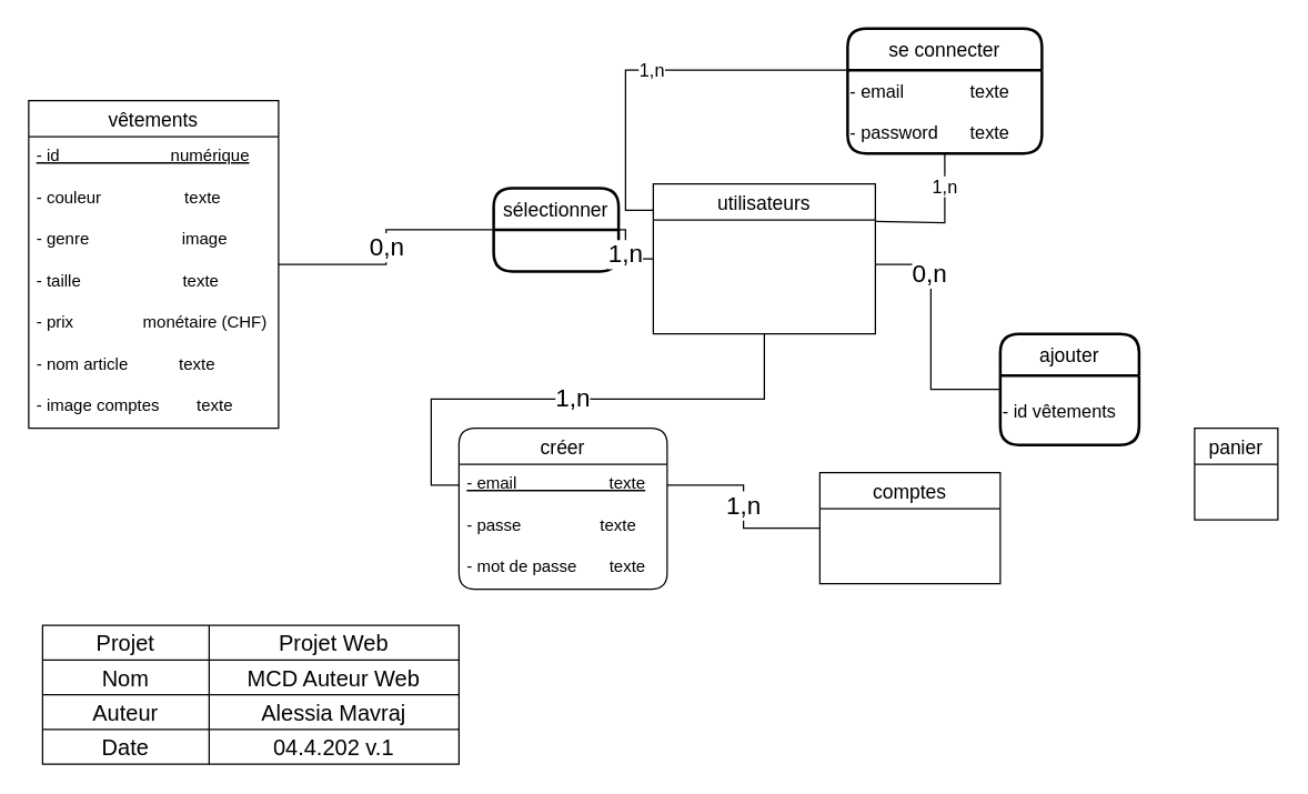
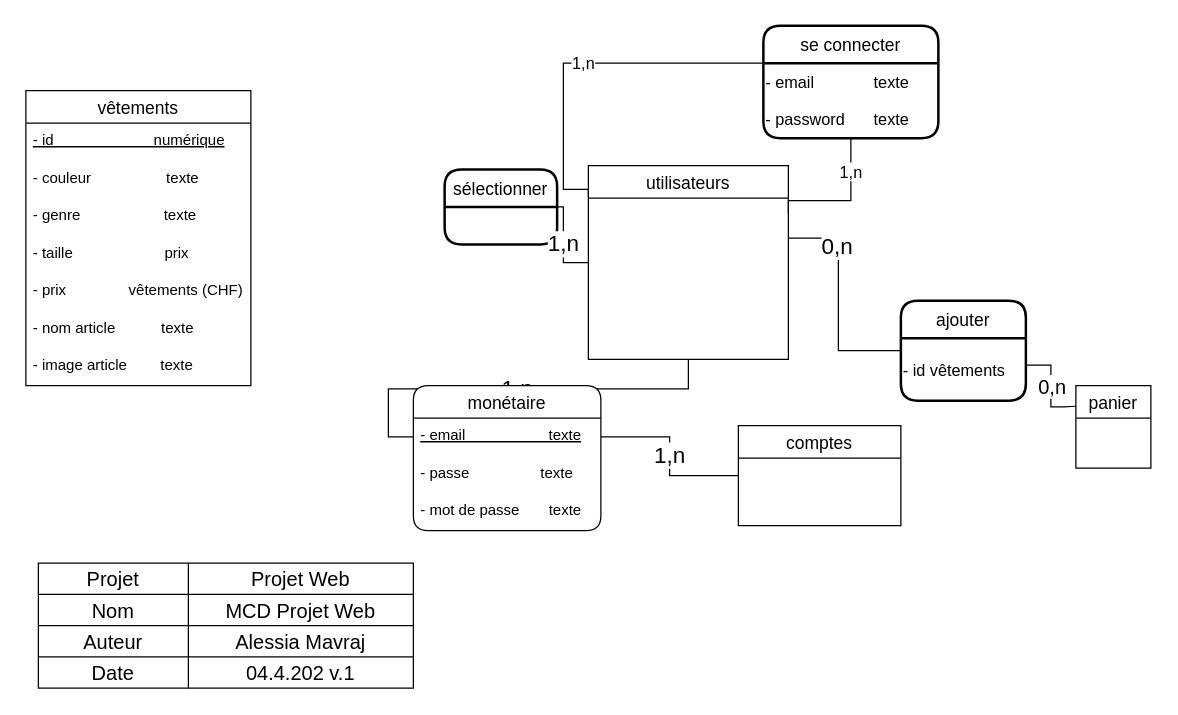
  <mxCell id="0" />
  <mxCell id="1" parent="0" />
  <mxCell id="2" value="sélectionner" style="swimlane;childLayout=stackLayout;horizontal=1;startSize=30;horizontalStack=0;rounded=1;fontSize=14;fontStyle=0;strokeWidth=2;resizeParent=0;resizeLast=1;shadow=0;dashed=0;align=center;" vertex="1" parent="1"><mxGeometry x="355" y="135" width="90" height="60" as="geometry" /></mxCell>
- <mxCell id="3" value="0,n" style="edgeStyle=orthogonalEdgeStyle;rounded=0;orthogonalLoop=1;jettySize=auto;html=1;entryX=0;entryY=0.5;entryDx=0;entryDy=0;fontSize=18;endArrow=none;endFill=0;" edge="1" parent="1" source="4" target="2"><mxGeometry relative="1" as="geometry" /></mxCell>
  <mxCell id="4" value="vêtements" style="swimlane;fontStyle=0;childLayout=stackLayout;horizontal=1;startSize=26;horizontalStack=0;resizeParent=1;resizeParentMax=0;resizeLast=0;collapsible=1;marginBottom=0;align=center;fontSize=14;" vertex="1" parent="1"><mxGeometry x="20" y="72" width="180" height="236" as="geometry" /></mxCell>
  <mxCell id="5" value="- id                        numérique" style="text;strokeColor=none;fillColor=none;spacingLeft=4;spacingRight=4;overflow=hidden;rotatable=0;points=[[0,0.5],[1,0.5]];portConstraint=eastwest;fontSize=12;fontStyle=4" vertex="1" parent="4"><mxGeometry y="26" width="180" height="30" as="geometry" /></mxCell>
  <mxCell id="6" value="- couleur                  texte" style="text;strokeColor=none;fillColor=none;spacingLeft=4;spacingRight=4;overflow=hidden;rotatable=0;points=[[0,0.5],[1,0.5]];portConstraint=eastwest;fontSize=12;" vertex="1" parent="4"><mxGeometry y="56" width="180" height="30" as="geometry" /></mxCell>
- <mxCell id="7" value="- genre                    image" style="text;strokeColor=none;fillColor=none;spacingLeft=4;spacingRight=4;overflow=hidden;rotatable=0;points=[[0,0.5],[1,0.5]];portConstraint=eastwest;fontSize=12;" vertex="1" parent="4"><mxGeometry y="86" width="180" height="30" as="geometry" /></mxCell>
- <mxCell id="8" value="- taille                      texte" style="text;strokeColor=none;fillColor=none;spacingLeft=4;spacingRight=4;overflow=hidden;rotatable=0;points=[[0,0.5],[1,0.5]];portConstraint=eastwest;fontSize=12;" vertex="1" parent="4"><mxGeometry y="116" width="180" height="30" as="geometry" /></mxCell>
- <mxCell id="9" value="- prix               monétaire (CHF)" style="text;strokeColor=none;fillColor=none;spacingLeft=4;spacingRight=4;overflow=hidden;rotatable=0;points=[[0,0.5],[1,0.5]];portConstraint=eastwest;fontSize=12;" vertex="1" parent="4"><mxGeometry y="146" width="180" height="30" as="geometry" /></mxCell>
+ <mxCell id="7" value="- genre                    texte" style="text;strokeColor=none;fillColor=none;spacingLeft=4;spacingRight=4;overflow=hidden;rotatable=0;points=[[0,0.5],[1,0.5]];portConstraint=eastwest;fontSize=12;" vertex="1" parent="4"><mxGeometry y="86" width="180" height="30" as="geometry" /></mxCell>
+ <mxCell id="8" value="- taille                      prix" style="text;strokeColor=none;fillColor=none;spacingLeft=4;spacingRight=4;overflow=hidden;rotatable=0;points=[[0,0.5],[1,0.5]];portConstraint=eastwest;fontSize=12;" vertex="1" parent="4"><mxGeometry y="116" width="180" height="30" as="geometry" /></mxCell>
+ <mxCell id="9" value="- prix               vêtements (CHF)" style="text;strokeColor=none;fillColor=none;spacingLeft=4;spacingRight=4;overflow=hidden;rotatable=0;points=[[0,0.5],[1,0.5]];portConstraint=eastwest;fontSize=12;" vertex="1" parent="4"><mxGeometry y="146" width="180" height="30" as="geometry" /></mxCell>
  <mxCell id="10" value="- nom article           texte" style="text;strokeColor=none;fillColor=none;spacingLeft=4;spacingRight=4;overflow=hidden;rotatable=0;points=[[0,0.5],[1,0.5]];portConstraint=eastwest;fontSize=12;fontStyle=0" vertex="1" parent="4"><mxGeometry y="176" width="180" height="30" as="geometry" /></mxCell>
- <mxCell id="11" value="- image comptes        texte" style="text;strokeColor=none;fillColor=none;spacingLeft=4;spacingRight=4;overflow=hidden;rotatable=0;points=[[0,0.5],[1,0.5]];portConstraint=eastwest;fontSize=12;fontStyle=0" vertex="1" parent="4"><mxGeometry y="206" width="180" height="30" as="geometry" /></mxCell>
+ <mxCell id="11" value="- image article        texte" style="text;strokeColor=none;fillColor=none;spacingLeft=4;spacingRight=4;overflow=hidden;rotatable=0;points=[[0,0.5],[1,0.5]];portConstraint=eastwest;fontSize=12;fontStyle=0" vertex="1" parent="4"><mxGeometry y="206" width="180" height="30" as="geometry" /></mxCell>
  <mxCell id="12" value="&lt;font style=&quot;font-size: 18px;&quot;&gt;1,n&lt;/font&gt;" style="edgeStyle=orthogonalEdgeStyle;rounded=0;orthogonalLoop=1;jettySize=auto;html=1;entryX=1;entryY=0.5;entryDx=0;entryDy=0;endArrow=none;endFill=0;" edge="1" parent="1" source="16" target="2"><mxGeometry relative="1" as="geometry" /></mxCell>
  <mxCell id="13" style="edgeStyle=orthogonalEdgeStyle;rounded=0;orthogonalLoop=1;jettySize=auto;html=1;entryX=0.002;entryY=0.2;entryDx=0;entryDy=0;fontSize=18;endArrow=none;endFill=0;entryPerimeter=0;" edge="1" parent="1" source="16" target="21"><mxGeometry relative="1" as="geometry"><Array as="points"><mxPoint x="670" y="190" /><mxPoint x="670" y="280" /></Array></mxGeometry></mxCell>
  <mxCell id="14" value="0,n" style="edgeLabel;html=1;align=center;verticalAlign=middle;resizable=0;points=[];fontSize=18;" vertex="1" connectable="0" parent="13"><mxGeometry x="-0.486" y="-2" relative="1" as="geometry"><mxPoint as="offset" /></mxGeometry></mxCell>
  <mxCell id="15" value="&lt;font style=&quot;font-size: 18px;&quot;&gt;1,n&lt;/font&gt;" style="edgeStyle=orthogonalEdgeStyle;rounded=0;orthogonalLoop=1;jettySize=auto;html=1;entryX=0;entryY=0.5;entryDx=0;entryDy=0;fontSize=13;endArrow=none;endFill=0;" edge="1" parent="1" source="16" target="31"><mxGeometry relative="1" as="geometry" /></mxCell>
- <mxCell id="16" value="utilisateurs" style="swimlane;fontStyle=0;childLayout=stackLayout;horizontal=1;startSize=26;horizontalStack=0;resizeParent=1;resizeParentMax=0;resizeLast=0;collapsible=1;marginBottom=0;align=center;fontSize=14;" vertex="1" parent="1"><mxGeometry x="470" y="132" width="160" height="108" as="geometry" /></mxCell>
+ <mxCell id="16" value="utilisateurs" style="swimlane;fontStyle=0;childLayout=stackLayout;horizontal=1;startSize=26;horizontalStack=0;resizeParent=1;resizeParentMax=0;resizeLast=0;collapsible=1;marginBottom=0;align=center;fontSize=14;" vertex="1" parent="1"><mxGeometry x="470" y="132" width="160" height="155" as="geometry" /></mxCell>
  <mxCell id="17" value="panier" style="swimlane;fontStyle=0;childLayout=stackLayout;horizontal=1;startSize=26;horizontalStack=0;resizeParent=1;resizeParentMax=0;resizeLast=0;collapsible=1;marginBottom=0;align=center;fontSize=14;" vertex="1" parent="1"><mxGeometry x="860" y="308" width="60" height="66" as="geometry" /></mxCell>
+ <mxCell id="18" style="edgeStyle=orthogonalEdgeStyle;rounded=0;orthogonalLoop=1;jettySize=auto;html=1;fontSize=12;endArrow=none;endFill=0;exitX=1.005;exitY=0.43;exitDx=0;exitDy=0;exitPerimeter=0;entryX=0;entryY=0.25;entryDx=0;entryDy=0;" edge="1" parent="1" source="21" target="17"><mxGeometry relative="1" as="geometry"><Array as="points"><mxPoint x="840" y="292" /><mxPoint x="840" y="325" /><mxPoint x="850" y="325" /></Array></mxGeometry></mxCell>
+ <mxCell id="19" value="&lt;font style=&quot;font-size: 16px;&quot;&gt;0,n&lt;/font&gt;" style="edgeLabel;html=1;align=center;verticalAlign=middle;resizable=0;points=[];fontSize=12;" vertex="1" connectable="0" parent="18"><mxGeometry x="0.541" y="-2" relative="1" as="geometry"><mxPoint x="-3" y="-19" as="offset" /></mxGeometry></mxCell>
  <mxCell id="20" value="ajouter" style="swimlane;childLayout=stackLayout;horizontal=1;startSize=30;horizontalStack=0;rounded=1;fontSize=14;fontStyle=0;strokeWidth=2;resizeParent=0;resizeLast=1;shadow=0;dashed=0;align=center;" vertex="1" parent="1"><mxGeometry x="720" y="240" width="100" height="80" as="geometry" /></mxCell>
  <mxCell id="21" value="&lt;font style=&quot;font-size: 13px;&quot;&gt;- id vêtements&lt;/font&gt;" style="text;html=1;align=left;verticalAlign=middle;resizable=0;points=[];autosize=1;strokeColor=none;fillColor=none;fontSize=16;" vertex="1" parent="20"><mxGeometry y="30" width="100" height="50" as="geometry" /></mxCell>
  <mxCell id="22" value="1,n" style="edgeStyle=orthogonalEdgeStyle;rounded=0;orthogonalLoop=1;jettySize=auto;html=1;entryX=0;entryY=0.164;entryDx=0;entryDy=0;entryPerimeter=0;fontSize=13;endArrow=none;endFill=0;" edge="1" parent="1" source="25" target="16"><mxGeometry relative="1" as="geometry"><Array as="points"><mxPoint x="450" y="50" /><mxPoint x="450" y="151" /></Array></mxGeometry></mxCell>
  <mxCell id="23" style="edgeStyle=orthogonalEdgeStyle;rounded=0;orthogonalLoop=1;jettySize=auto;html=1;entryX=1;entryY=0.25;entryDx=0;entryDy=0;fontSize=13;endArrow=none;endFill=0;" edge="1" parent="1" source="25" target="16"><mxGeometry relative="1" as="geometry"><mxPoint x="630.96" y="154.01" as="targetPoint" /><Array as="points"><mxPoint x="680" y="160" /><mxPoint x="630" y="160" /></Array></mxGeometry></mxCell>
  <mxCell id="24" value="1,n" style="edgeLabel;html=1;align=center;verticalAlign=middle;resizable=0;points=[];fontSize=13;" vertex="1" connectable="0" parent="23"><mxGeometry x="-0.531" y="-1" relative="1" as="geometry"><mxPoint as="offset" /></mxGeometry></mxCell>
  <mxCell id="25" value="se connecter" style="swimlane;childLayout=stackLayout;horizontal=1;startSize=30;horizontalStack=0;rounded=1;fontSize=14;fontStyle=0;strokeWidth=2;resizeParent=0;resizeLast=1;shadow=0;dashed=0;align=center;" vertex="1" parent="1"><mxGeometry x="610" y="20" width="140" height="90" as="geometry" /></mxCell>
  <mxCell id="26" value="- email &lt;span style=&quot;white-space: pre;&quot;&gt;&#09;&lt;span style=&quot;white-space: pre;&quot;&gt;&#09;&lt;/span&gt;&lt;/span&gt;texte" style="text;html=1;align=left;verticalAlign=middle;resizable=0;points=[];autosize=1;strokeColor=none;fillColor=none;fontSize=13;" vertex="1" parent="25"><mxGeometry y="30" width="140" height="30" as="geometry" /></mxCell>
  <mxCell id="27" value="- password&amp;nbsp;&lt;span style=&quot;white-space: pre;&quot;&gt;&#09;&lt;/span&gt;texte" style="text;html=1;align=left;verticalAlign=middle;resizable=0;points=[];autosize=1;strokeColor=none;fillColor=none;fontSize=13;" vertex="1" parent="25"><mxGeometry y="60" width="140" height="30" as="geometry" /></mxCell>
  <mxCell id="28" value="1,n" style="edgeStyle=orthogonalEdgeStyle;rounded=0;orthogonalLoop=1;jettySize=auto;html=1;fontSize=18;endArrow=none;endFill=0;" edge="1" parent="1" source="29" target="31"><mxGeometry relative="1" as="geometry" /></mxCell>
  <mxCell id="29" value="comptes" style="swimlane;fontStyle=0;childLayout=stackLayout;horizontal=1;startSize=26;horizontalStack=0;resizeParent=1;resizeParentMax=0;resizeLast=0;collapsible=1;marginBottom=0;align=center;fontSize=14;" vertex="1" parent="1"><mxGeometry x="590" y="340" width="130" height="80" as="geometry" /></mxCell>
- <mxCell id="30" value="créer" style="swimlane;fontStyle=0;childLayout=stackLayout;horizontal=1;startSize=26;horizontalStack=0;resizeParent=1;resizeParentMax=0;resizeLast=0;collapsible=1;marginBottom=0;align=center;fontSize=14;rounded=1;shadow=0;swimlaneFillColor=none;" vertex="1" parent="1"><mxGeometry x="330" y="308" width="150" height="116" as="geometry" /></mxCell>
+ <mxCell id="30" value="monétaire" style="swimlane;fontStyle=0;childLayout=stackLayout;horizontal=1;startSize=26;horizontalStack=0;resizeParent=1;resizeParentMax=0;resizeLast=0;collapsible=1;marginBottom=0;align=center;fontSize=14;rounded=1;shadow=0;swimlaneFillColor=none;" vertex="1" parent="1"><mxGeometry x="330" y="308" width="150" height="116" as="geometry" /></mxCell>
  <mxCell id="31" value="- email                    texte" style="text;strokeColor=none;fillColor=none;spacingLeft=4;spacingRight=4;overflow=hidden;rotatable=0;points=[[0,0.5],[1,0.5]];portConstraint=eastwest;fontSize=12;fontStyle=4" vertex="1" parent="30"><mxGeometry y="26" width="150" height="30" as="geometry" /></mxCell>
  <mxCell id="32" value="- passe                 texte" style="text;strokeColor=none;fillColor=none;spacingLeft=4;spacingRight=4;overflow=hidden;rotatable=0;points=[[0,0.5],[1,0.5]];portConstraint=eastwest;fontSize=12;fontStyle=0" vertex="1" parent="30"><mxGeometry y="56" width="150" height="30" as="geometry" /></mxCell>
  <mxCell id="33" value="- mot de passe       texte" style="text;strokeColor=none;fillColor=none;spacingLeft=4;spacingRight=4;overflow=hidden;rotatable=0;points=[[0,0.5],[1,0.5]];portConstraint=eastwest;fontSize=12;" vertex="1" parent="30"><mxGeometry y="86" width="150" height="30" as="geometry" /></mxCell>
  <mxCell id="34" value="" style="shape=table;startSize=0;container=1;collapsible=0;childLayout=tableLayout;fontSize=16;rounded=1;shadow=0;sketch=0;" vertex="1" parent="1"><mxGeometry x="30" y="450" width="300" height="100" as="geometry" /></mxCell>
  <mxCell id="35" style="shape=tableRow;horizontal=0;startSize=0;swimlaneHead=0;swimlaneBody=0;strokeColor=inherit;top=0;left=0;bottom=0;right=0;collapsible=0;dropTarget=0;fillColor=none;points=[[0,0.5],[1,0.5]];portConstraint=eastwest;fontSize=16;rounded=1;shadow=0;sketch=0;" vertex="1" parent="34"><mxGeometry width="300" height="25" as="geometry" /></mxCell>
  <mxCell id="36" value="Projet" style="shape=partialRectangle;html=1;whiteSpace=wrap;connectable=0;strokeColor=inherit;overflow=hidden;fillColor=none;top=0;left=0;bottom=0;right=0;pointerEvents=1;fontSize=16;rounded=1;shadow=0;sketch=0;" vertex="1" parent="35"><mxGeometry width="120" height="25" as="geometry"><mxRectangle width="120" height="25" as="alternateBounds" /></mxGeometry></mxCell>
  <mxCell id="37" value="Projet Web" style="shape=partialRectangle;html=1;whiteSpace=wrap;connectable=0;strokeColor=inherit;overflow=hidden;fillColor=none;top=0;left=0;bottom=0;right=0;pointerEvents=1;fontSize=16;rounded=1;shadow=0;sketch=0;" vertex="1" parent="35"><mxGeometry x="120" width="180" height="25" as="geometry"><mxRectangle width="180" height="25" as="alternateBounds" /></mxGeometry></mxCell>
  <mxCell id="38" value="" style="shape=tableRow;horizontal=0;startSize=0;swimlaneHead=0;swimlaneBody=0;strokeColor=inherit;top=0;left=0;bottom=0;right=0;collapsible=0;dropTarget=0;fillColor=none;points=[[0,0.5],[1,0.5]];portConstraint=eastwest;fontSize=16;rounded=1;shadow=0;sketch=0;" vertex="1" parent="34"><mxGeometry y="25" width="300" height="25" as="geometry" /></mxCell>
  <mxCell id="39" value="Nom" style="shape=partialRectangle;html=1;whiteSpace=wrap;connectable=0;strokeColor=inherit;overflow=hidden;fillColor=none;top=0;left=0;bottom=0;right=0;pointerEvents=1;fontSize=16;rounded=1;shadow=0;sketch=0;" vertex="1" parent="38"><mxGeometry width="120" height="25" as="geometry"><mxRectangle width="120" height="25" as="alternateBounds" /></mxGeometry></mxCell>
- <mxCell id="40" value="MCD Auteur Web" style="shape=partialRectangle;html=1;whiteSpace=wrap;connectable=0;strokeColor=inherit;overflow=hidden;fillColor=none;top=0;left=0;bottom=0;right=0;pointerEvents=1;fontSize=16;rounded=1;shadow=0;sketch=0;" vertex="1" parent="38"><mxGeometry x="120" width="180" height="25" as="geometry"><mxRectangle width="180" height="25" as="alternateBounds" /></mxGeometry></mxCell>
+ <mxCell id="40" value="MCD Projet Web" style="shape=partialRectangle;html=1;whiteSpace=wrap;connectable=0;strokeColor=inherit;overflow=hidden;fillColor=none;top=0;left=0;bottom=0;right=0;pointerEvents=1;fontSize=16;rounded=1;shadow=0;sketch=0;" vertex="1" parent="38"><mxGeometry x="120" width="180" height="25" as="geometry"><mxRectangle width="180" height="25" as="alternateBounds" /></mxGeometry></mxCell>
  <mxCell id="41" value="" style="shape=tableRow;horizontal=0;startSize=0;swimlaneHead=0;swimlaneBody=0;strokeColor=inherit;top=0;left=0;bottom=0;right=0;collapsible=0;dropTarget=0;fillColor=none;points=[[0,0.5],[1,0.5]];portConstraint=eastwest;fontSize=16;rounded=1;shadow=0;sketch=0;" vertex="1" parent="34"><mxGeometry y="50" width="300" height="25" as="geometry" /></mxCell>
  <mxCell id="42" value="Auteur" style="shape=partialRectangle;html=1;whiteSpace=wrap;connectable=0;strokeColor=inherit;overflow=hidden;fillColor=none;top=0;left=0;bottom=0;right=0;pointerEvents=1;fontSize=16;rounded=1;shadow=0;sketch=0;" vertex="1" parent="41"><mxGeometry width="120" height="25" as="geometry"><mxRectangle width="120" height="25" as="alternateBounds" /></mxGeometry></mxCell>
  <mxCell id="43" value="Alessia Mavraj" style="shape=partialRectangle;html=1;whiteSpace=wrap;connectable=0;strokeColor=inherit;overflow=hidden;fillColor=none;top=0;left=0;bottom=0;right=0;pointerEvents=1;fontSize=16;rounded=1;shadow=0;sketch=0;" vertex="1" parent="41"><mxGeometry x="120" width="180" height="25" as="geometry"><mxRectangle width="180" height="25" as="alternateBounds" /></mxGeometry></mxCell>
  <mxCell id="44" value="" style="shape=tableRow;horizontal=0;startSize=0;swimlaneHead=0;swimlaneBody=0;strokeColor=inherit;top=0;left=0;bottom=0;right=0;collapsible=0;dropTarget=0;fillColor=none;points=[[0,0.5],[1,0.5]];portConstraint=eastwest;fontSize=16;rounded=1;shadow=0;sketch=0;" vertex="1" parent="34"><mxGeometry y="75" width="300" height="25" as="geometry" /></mxCell>
  <mxCell id="45" value="Date" style="shape=partialRectangle;html=1;whiteSpace=wrap;connectable=0;strokeColor=inherit;overflow=hidden;fillColor=none;top=0;left=0;bottom=0;right=0;pointerEvents=1;fontSize=16;rounded=1;shadow=0;sketch=0;" vertex="1" parent="44"><mxGeometry width="120" height="25" as="geometry"><mxRectangle width="120" height="25" as="alternateBounds" /></mxGeometry></mxCell>
  <mxCell id="46" value="04.4.202 v.1" style="shape=partialRectangle;html=1;whiteSpace=wrap;connectable=0;strokeColor=inherit;overflow=hidden;fillColor=none;top=0;left=0;bottom=0;right=0;pointerEvents=1;fontSize=16;rounded=1;shadow=0;sketch=0;" vertex="1" parent="44"><mxGeometry x="120" width="180" height="25" as="geometry"><mxRectangle width="180" height="25" as="alternateBounds" /></mxGeometry></mxCell>
